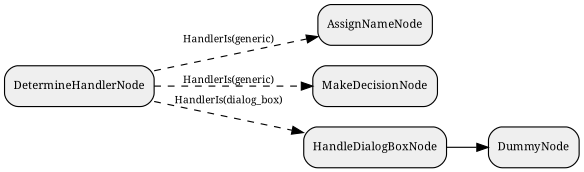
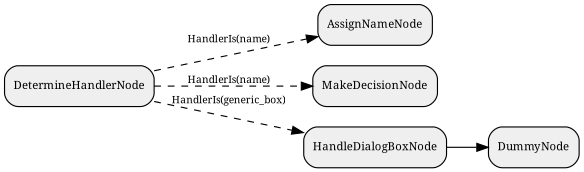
  digraph {
    compound=true
    fontname="Noto Serif"
    rankdir=LR
    node [fillcolor="#EFEFEF" fontname="Noto Serif" fontsize=10 shape=box style="rounded,filled"]
    edge [fontname="Noto Serif" fontsize=9 style=dashed]
    n1 [label=AssignNameNode]
    n2 [label=DummyNode]
    n3 [label=MakeDecisionNode]
    n4 [label=HandleDialogBoxNode]
    n5 [label=DetermineHandlerNode]
    n4 -> n2 [style=solid]
-   n5 -> n1 [label="HandlerIs(generic)"]
-   n5 -> n3 [label="HandlerIs(generic)"]
-   n5 -> n4 [label="HandlerIs(dialog_box)"]
+   n5 -> n1 [label="HandlerIs(name)"]
+   n5 -> n3 [label="HandlerIs(name)"]
+   n5 -> n4 [label="HandlerIs(generic_box)"]
  }
